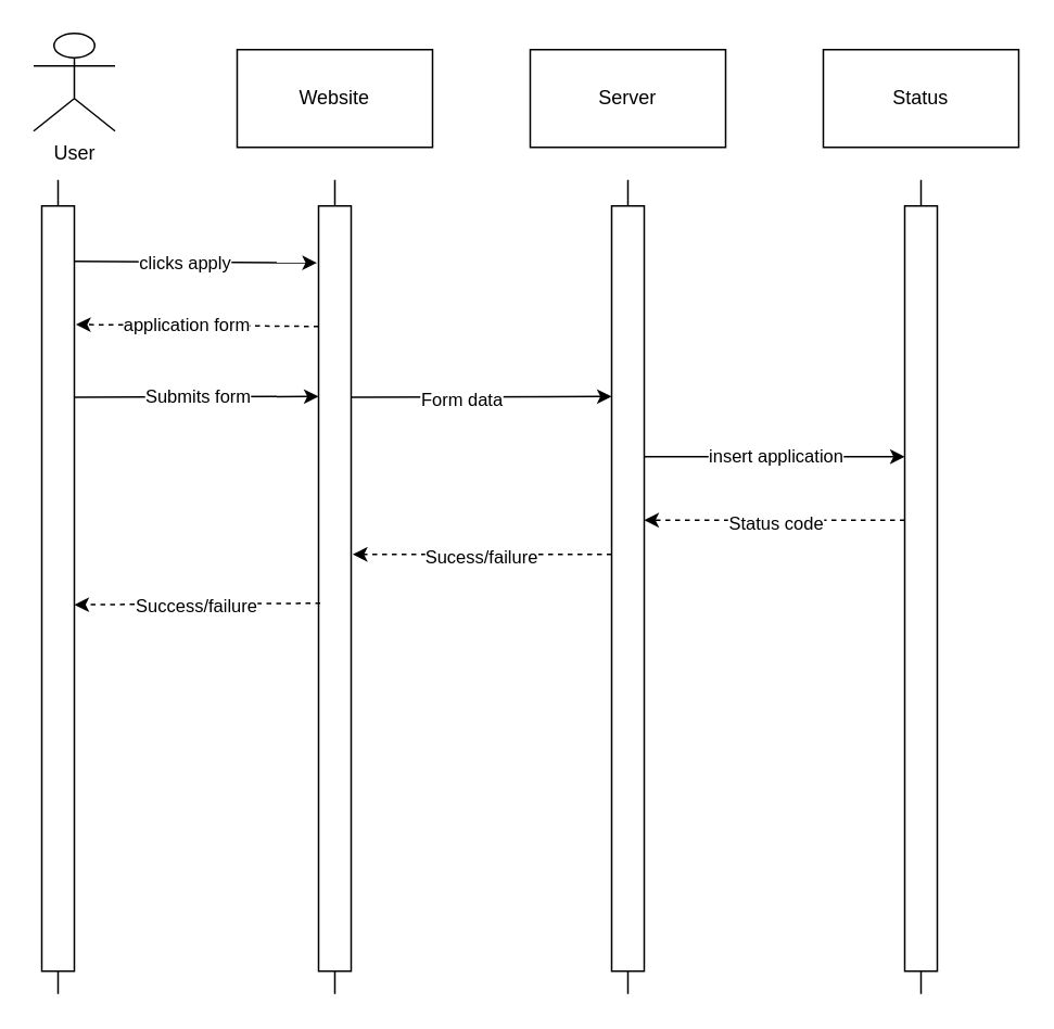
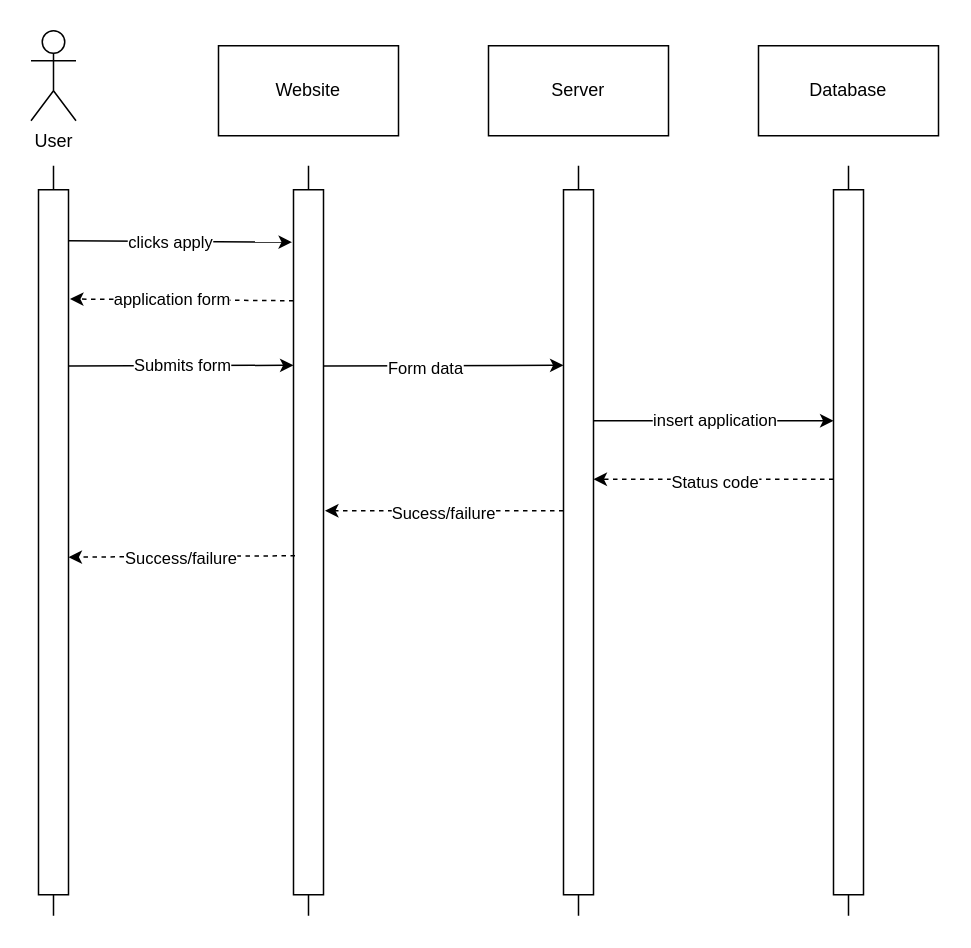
  <mxCell id="0" />
  <mxCell id="1" parent="0" />
- <mxCell id="2" value="User" style="shape=umlActor;verticalLabelPosition=bottom;verticalAlign=top;html=1;outlineConnect=0;" parent="1" vertex="1"><mxGeometry x="20" y="20" width="50" height="60" as="geometry" /></mxCell>
+ <mxCell id="2" value="User" style="shape=umlActor;verticalLabelPosition=bottom;verticalAlign=top;html=1;outlineConnect=0;" parent="1" vertex="1"><mxGeometry x="20" y="20" width="30" height="60" as="geometry" /></mxCell>
  <mxCell id="3" value="" style="group" parent="1" vertex="1" connectable="0"><mxGeometry x="25" y="110" width="20" height="500" as="geometry" /></mxCell>
  <mxCell id="4" value="" style="endArrow=none;html=1;" parent="3" edge="1"><mxGeometry width="50" height="50" relative="1" as="geometry"><mxPoint x="10" y="500" as="sourcePoint" /><mxPoint x="10" as="targetPoint" /></mxGeometry></mxCell>
  <mxCell id="5" value="" style="rounded=0;whiteSpace=wrap;html=1;" parent="3" vertex="1"><mxGeometry y="16" width="20" height="470" as="geometry" /></mxCell>
  <mxCell id="6" value="" style="group" parent="1" vertex="1" connectable="0"><mxGeometry x="145" y="30" width="120" height="580" as="geometry" /></mxCell>
  <mxCell id="7" value="" style="group" parent="6" vertex="1" connectable="0"><mxGeometry x="50" y="80" width="20" height="500" as="geometry" /></mxCell>
  <mxCell id="8" value="" style="endArrow=none;html=1;" parent="7" edge="1"><mxGeometry width="50" height="50" relative="1" as="geometry"><mxPoint x="10" y="500" as="sourcePoint" /><mxPoint x="10" as="targetPoint" /></mxGeometry></mxCell>
  <mxCell id="9" style="edgeStyle=none;html=1;exitX=1;exitY=0.25;exitDx=0;exitDy=0;" parent="7" source="11" edge="1"><mxGeometry relative="1" as="geometry"><mxPoint x="180" y="133" as="targetPoint" /></mxGeometry></mxCell>
  <mxCell id="10" value="Form data" style="edgeLabel;html=1;align=center;verticalAlign=middle;resizable=0;points=[];" parent="9" vertex="1" connectable="0"><mxGeometry x="-0.163" y="-1" relative="1" as="geometry"><mxPoint as="offset" /></mxGeometry></mxCell>
  <mxCell id="11" value="" style="rounded=0;whiteSpace=wrap;html=1;" parent="7" vertex="1"><mxGeometry y="16" width="20" height="470" as="geometry" /></mxCell>
  <mxCell id="12" value="Website" style="rounded=0;whiteSpace=wrap;html=1;" parent="6" vertex="1"><mxGeometry width="120" height="60" as="geometry" /></mxCell>
  <mxCell id="13" value="" style="endArrow=classic;html=1;exitX=0;exitY=0.711;exitDx=0;exitDy=0;exitPerimeter=0;entryX=0.95;entryY=0.713;entryDx=0;entryDy=0;entryPerimeter=0;dashed=1;" parent="6" edge="1"><mxGeometry width="50" height="50" relative="1" as="geometry"><mxPoint x="51" y="340.0" as="sourcePoint" /><mxPoint x="-100" y="340.94" as="targetPoint" /></mxGeometry></mxCell>
  <mxCell id="14" value="Success/failure" style="edgeLabel;html=1;align=center;verticalAlign=middle;resizable=0;points=[];" parent="13" vertex="1" connectable="0"><mxGeometry x="0.02" y="1" relative="1" as="geometry"><mxPoint as="offset" /></mxGeometry></mxCell>
  <mxCell id="15" value="" style="group" parent="1" vertex="1" connectable="0"><mxGeometry x="325" y="30" width="120" height="580" as="geometry" /></mxCell>
  <mxCell id="16" value="" style="group" parent="15" vertex="1" connectable="0"><mxGeometry x="50" y="80" width="20" height="500" as="geometry" /></mxCell>
  <mxCell id="17" value="" style="endArrow=none;html=1;" parent="16" edge="1"><mxGeometry width="50" height="50" relative="1" as="geometry"><mxPoint x="10" y="500" as="sourcePoint" /><mxPoint x="10" as="targetPoint" /></mxGeometry></mxCell>
  <mxCell id="18" value="" style="rounded=0;whiteSpace=wrap;html=1;" parent="16" vertex="1"><mxGeometry y="16" width="20" height="470" as="geometry" /></mxCell>
  <mxCell id="19" value="Server" style="rounded=0;whiteSpace=wrap;html=1;" parent="15" vertex="1"><mxGeometry width="120" height="60" as="geometry" /></mxCell>
  <mxCell id="20" value="" style="endArrow=classic;html=1;exitX=0;exitY=0.664;exitDx=0;exitDy=0;exitPerimeter=0;entryX=1.05;entryY=0.664;entryDx=0;entryDy=0;entryPerimeter=0;dashed=1;" parent="15" edge="1"><mxGeometry width="50" height="50" relative="1" as="geometry"><mxPoint x="50" y="310.0" as="sourcePoint" /><mxPoint x="-109" y="310.0" as="targetPoint" /></mxGeometry></mxCell>
  <mxCell id="21" value="Sucess/failure" style="edgeLabel;html=1;align=center;verticalAlign=middle;resizable=0;points=[];" parent="20" vertex="1" connectable="0"><mxGeometry x="0.013" y="1" relative="1" as="geometry"><mxPoint as="offset" /></mxGeometry></mxCell>
  <mxCell id="22" value="" style="group" parent="1" vertex="1" connectable="0"><mxGeometry x="505" y="30" width="120" height="580" as="geometry" /></mxCell>
  <mxCell id="23" value="" style="group" parent="22" vertex="1" connectable="0"><mxGeometry x="50" y="80" width="20" height="500" as="geometry" /></mxCell>
  <mxCell id="24" value="" style="endArrow=none;html=1;" parent="23" edge="1"><mxGeometry width="50" height="50" relative="1" as="geometry"><mxPoint x="10" y="500" as="sourcePoint" /><mxPoint x="10" as="targetPoint" /></mxGeometry></mxCell>
  <mxCell id="25" value="" style="rounded=0;whiteSpace=wrap;html=1;" parent="23" vertex="1"><mxGeometry y="16" width="20" height="470" as="geometry" /></mxCell>
- <mxCell id="26" value="Status" style="rounded=0;whiteSpace=wrap;html=1;" parent="22" vertex="1"><mxGeometry width="120" height="60" as="geometry" /></mxCell>
+ <mxCell id="26" value="Database" style="rounded=0;whiteSpace=wrap;html=1;" parent="22" vertex="1"><mxGeometry width="120" height="60" as="geometry" /></mxCell>
  <mxCell id="27" style="edgeStyle=none;html=1;exitX=1;exitY=0.5;exitDx=0;exitDy=0;" parent="22" edge="1"><mxGeometry relative="1" as="geometry"><mxPoint x="-110" y="250" as="sourcePoint" /><mxPoint x="50" y="250" as="targetPoint" /></mxGeometry></mxCell>
  <mxCell id="28" value="insert application" style="edgeLabel;html=1;align=center;verticalAlign=middle;resizable=0;points=[];" parent="27" vertex="1" connectable="0"><mxGeometry y="1" relative="1" as="geometry"><mxPoint as="offset" /></mxGeometry></mxCell>
  <mxCell id="29" value="" style="endArrow=classic;html=1;exitX=0;exitY=0.583;exitDx=0;exitDy=0;exitPerimeter=0;entryX=1;entryY=0.583;entryDx=0;entryDy=0;entryPerimeter=0;dashed=1;" parent="22" edge="1"><mxGeometry width="50" height="50" relative="1" as="geometry"><mxPoint x="50" y="289.01" as="sourcePoint" /><mxPoint x="-110" y="289.01" as="targetPoint" /></mxGeometry></mxCell>
  <mxCell id="30" value="Status code" style="edgeLabel;html=1;align=center;verticalAlign=middle;resizable=0;points=[];" parent="29" vertex="1" connectable="0"><mxGeometry y="1" relative="1" as="geometry"><mxPoint as="offset" /></mxGeometry></mxCell>
  <mxCell id="31" value="" style="endArrow=classic;html=1;exitX=1.1;exitY=0.153;exitDx=0;exitDy=0;exitPerimeter=0;entryX=0.05;entryY=0.155;entryDx=0;entryDy=0;entryPerimeter=0;" parent="1" edge="1"><mxGeometry width="50" height="50" relative="1" as="geometry"><mxPoint x="45" y="160" as="sourcePoint" /><mxPoint x="194" y="160.94" as="targetPoint" /></mxGeometry></mxCell>
  <mxCell id="32" value="clicks apply" style="edgeLabel;html=1;align=center;verticalAlign=middle;resizable=0;points=[];" parent="31" vertex="1" connectable="0"><mxGeometry x="-0.087" relative="1" as="geometry"><mxPoint as="offset" /></mxGeometry></mxCell>
  <mxCell id="33" value="" style="endArrow=classic;html=1;entryX=1.05;entryY=0.155;entryDx=0;entryDy=0;entryPerimeter=0;dashed=1;" parent="1" target="5" edge="1"><mxGeometry width="50" height="50" relative="1" as="geometry"><mxPoint x="195" y="200" as="sourcePoint" /><mxPoint x="135" y="220" as="targetPoint" /></mxGeometry></mxCell>
  <mxCell id="34" value="application form" style="edgeLabel;html=1;align=center;verticalAlign=middle;resizable=0;points=[];" parent="33" vertex="1" connectable="0"><mxGeometry x="0.101" y="-1" relative="1" as="geometry"><mxPoint as="offset" /></mxGeometry></mxCell>
  <mxCell id="35" value="" style="endArrow=classic;html=1;exitX=1;exitY=0.25;exitDx=0;exitDy=0;" parent="1" source="5" edge="1"><mxGeometry width="50" height="50" relative="1" as="geometry"><mxPoint x="465" y="380" as="sourcePoint" /><mxPoint x="195" y="243" as="targetPoint" /></mxGeometry></mxCell>
  <mxCell id="36" value="Submits form" style="edgeLabel;html=1;align=center;verticalAlign=middle;resizable=0;points=[];" parent="35" vertex="1" connectable="0"><mxGeometry x="0.013" y="1" relative="1" as="geometry"><mxPoint as="offset" /></mxGeometry></mxCell>
